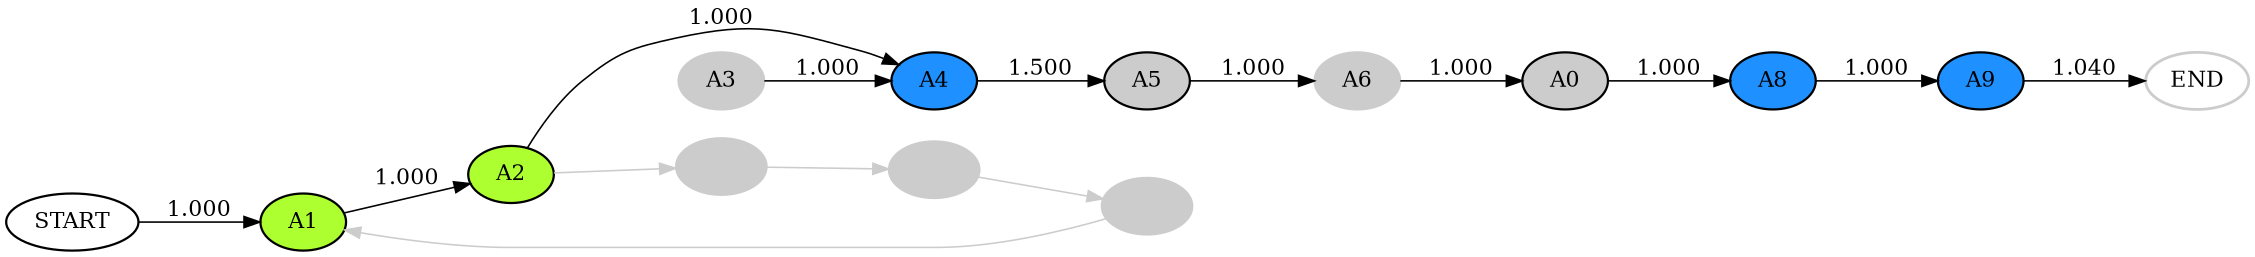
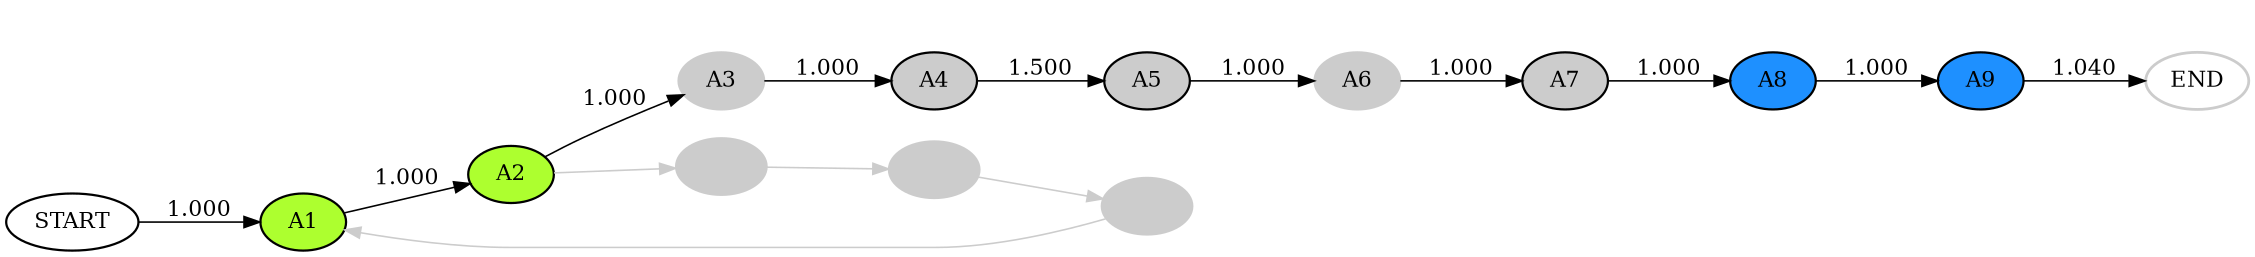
  digraph {
    rankdir=LR
    node [color=black fillcolor="#cccccc" fontcolor=black penwidth=1.4124179280552691 style=filled]
    edge [color="#000000" fontcolor=black weight=1.0]
    START [fillcolor="#ffffff"]
    A1 [fillcolor="#adff2f"]
    A2 [fillcolor="#adff2f"]
    A3 [color="#cccccc"]
    A10 [color="#cccccc" fontcolor="#cccccc" penwidth=1.103583787752438]
-   A4 [fillcolor="#1e90ff"]
+   A4
    A11 [color="#cccccc" fontcolor="#cccccc" penwidth=1.103583787752438]
    A5
    A6 [color="#cccccc"]
-   A7 [label=A0]
+   A7
    A8 [fillcolor="#1e90ff"]
    A9 [fillcolor="#1e90ff"]
    END [color="#cccccc" fillcolor="#ffffff" penwidth=1.7655224100690865]
    A12 [color="#cccccc" fontcolor="#cccccc" penwidth=1.103583787752438]
    START -> A1 [label=1.000]
    A1 -> A2 [label=1.000]
-   A2 -> A4 [label=1.000 weight=0.7856396796354086]
+   A2 -> A3 [label=1.000 weight=0.7856396796354086]
    A2 -> A10 [color="#cccccc" fontcolor="#cccccc" label=" " weight=0.2143603203645914]
    A3 -> A4 [label=1.000]
    A10 -> A11 [color="#cccccc" fontcolor="#cccccc" label=" "]
    A4 -> A5 [label=1.500]
    A11 -> A12 [color="#cccccc" fontcolor="#cccccc" label=" "]
    A5 -> A6 [label=1.000]
    A6 -> A7 [label=1.000]
    A7 -> A8 [label=1.000]
    A8 -> A9 [label=1.000]
    A9 -> END [label=1.040]
    A12 -> A1 [color="#cccccc" fontcolor="#cccccc" label=" "]
  }
